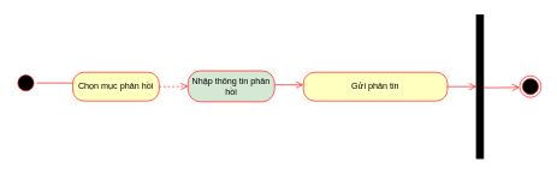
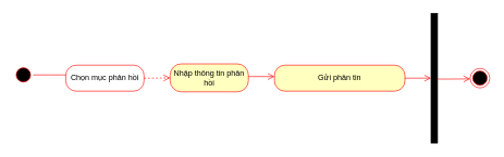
  <mxCell id="0" />
  <mxCell id="1" parent="0" />
  <mxCell id="2" value="" style="ellipse;html=1;shape=startState;fillColor=#000000;strokeColor=#ff0000;" vertex="1" parent="1"><mxGeometry y="100" width="30" height="30" as="geometry" x="20" /></mxCell>
  <mxCell id="3" value="" style="edgeStyle=orthogonalEdgeStyle;html=1;verticalAlign=bottom;endArrow=open;endSize=8;strokeColor=#ff0000;exitX=1;exitY=0.5;exitDx=0;exitDy=0;" edge="1" parent="1" source="2"><mxGeometry relative="1" as="geometry"><mxPoint x="120" y="115" as="targetPoint" /></mxGeometry></mxCell>
- <mxCell id="4" value="Chọn mục phản hồi" style="rounded=1;whiteSpace=wrap;html=1;arcSize=40;fontColor=#000000;fillColor=#ffffc0;strokeColor=#ff0000;" vertex="1" parent="1"><mxGeometry x="100" y="100" width="120" height="40" as="geometry" /></mxCell>
+ <mxCell id="4" value="Chọn mục phản hồi" style="rounded=1;whiteSpace=wrap;html=1;arcSize=40;fontColor=#000000;fillColor=#ffffff;strokeColor=#ff0000;" vertex="1" parent="1"><mxGeometry x="100" y="100" width="120" height="40" as="geometry" /></mxCell>
  <mxCell id="5" value="" style="edgeStyle=orthogonalEdgeStyle;html=1;verticalAlign=bottom;endArrow=open;endSize=8;strokeColor=#ff0000;exitX=1;exitY=0.5;exitDx=0;exitDy=0;entryX=0;entryY=0.5;entryDx=0;entryDy=0;dashed=1;" edge="1" parent="1" source="4" target="6"><mxGeometry relative="1" as="geometry"><mxPoint x="260" y="118" as="targetPoint" /></mxGeometry></mxCell>
- <mxCell id="6" value="Nhập thông tin phản hồi" style="rounded=1;whiteSpace=wrap;html=1;arcSize=40;fontColor=#000000;fillColor=#d5e8d4;strokeColor=#ff0000;" vertex="1" parent="1"><mxGeometry x="260" y="98" width="120" height="43" as="geometry" /></mxCell>
+ <mxCell id="6" value="Nhập thông tin phản hồi" style="rounded=1;whiteSpace=wrap;html=1;arcSize=40;fontColor=#000000;fillColor=#ffffc0;strokeColor=#ff0000;" vertex="1" parent="1"><mxGeometry x="260" y="98" width="120" height="43" as="geometry" /></mxCell>
  <mxCell id="7" value="" style="edgeStyle=orthogonalEdgeStyle;html=1;verticalAlign=bottom;endArrow=open;endSize=8;strokeColor=#ff0000;exitX=1;exitY=0.5;exitDx=0;exitDy=0;" edge="1" parent="1"><mxGeometry relative="1" as="geometry"><mxPoint x="420" y="117.5" as="targetPoint" /><mxPoint x="380" y="117.5" as="sourcePoint" /></mxGeometry></mxCell>
  <mxCell id="8" value="Gửi phản tin" style="rounded=1;whiteSpace=wrap;html=1;arcSize=40;fontColor=#000000;fillColor=#ffffc0;strokeColor=#ff0000;" vertex="1" parent="1"><mxGeometry x="420" y="100" width="200" height="40" as="geometry" /></mxCell>
  <mxCell id="9" value="" style="edgeStyle=orthogonalEdgeStyle;html=1;verticalAlign=bottom;endArrow=open;endSize=8;strokeColor=#ff0000;exitX=1;exitY=0.5;exitDx=0;exitDy=0;" edge="1" parent="1" source="8"><mxGeometry relative="1" as="geometry"><mxPoint x="660" y="120" as="targetPoint" /><mxPoint x="390" y="127.5" as="sourcePoint" /></mxGeometry></mxCell>
  <mxCell id="10" value="" style="html=1;points=[];perimeter=orthogonalPerimeter;strokeColor=#000000;fillColor=#000000;" vertex="1" parent="1"><mxGeometry x="660" width="10" height="200" as="geometry" y="20" /></mxCell>
  <mxCell id="11" value="" style="edgeStyle=orthogonalEdgeStyle;html=1;verticalAlign=bottom;endArrow=open;endSize=8;strokeColor=#ff0000;exitX=1;exitY=0.507;exitDx=0;exitDy=0;exitPerimeter=0;" edge="1" parent="1" source="10"><mxGeometry relative="1" as="geometry"><mxPoint x="720" y="121" as="targetPoint" /><mxPoint x="390" y="127.5" as="sourcePoint" /></mxGeometry></mxCell>
  <mxCell id="12" value="" style="ellipse;html=1;shape=endState;fillColor=#000000;strokeColor=#ff0000;" vertex="1" parent="1"><mxGeometry x="720" y="105" width="30" height="30" as="geometry" /></mxCell>
